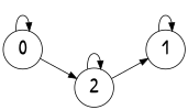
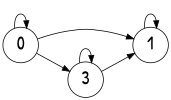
  digraph {
    fontname="Patrick Hand"
    rankdir=LR
    node [fontname="Patrick Hand" fontsize=24 shape=circle]
    edge [fontname="Patrick Hand"]
    0 [texlbl="\huge $0$"]
    1 [texlbl="\huge $1$"]
-   2 [texlbl="\huge $2$"]
+   2 [texlbl="\huge $2$" label=3]
    0 -> 0 [label=" " texlbl="\large $1-3\cdot\Delta t$"]
+   0 -> 1 [label=" " texlbl="\large $1\cdot\Delta t$"]
    0 -> 2 [label=" " texlbl="\large $2\cdot\Delta t$"]
    1 -> 1 [label=" " texlbl="\large $1-4\cdot\Delta t$"]
    2 -> 1 [label=" " texlbl="\large $5\cdot\Delta t$"]
    2 -> 2 [label=" " texlbl="\large $1-5\cdot\Delta t$"]
  }
